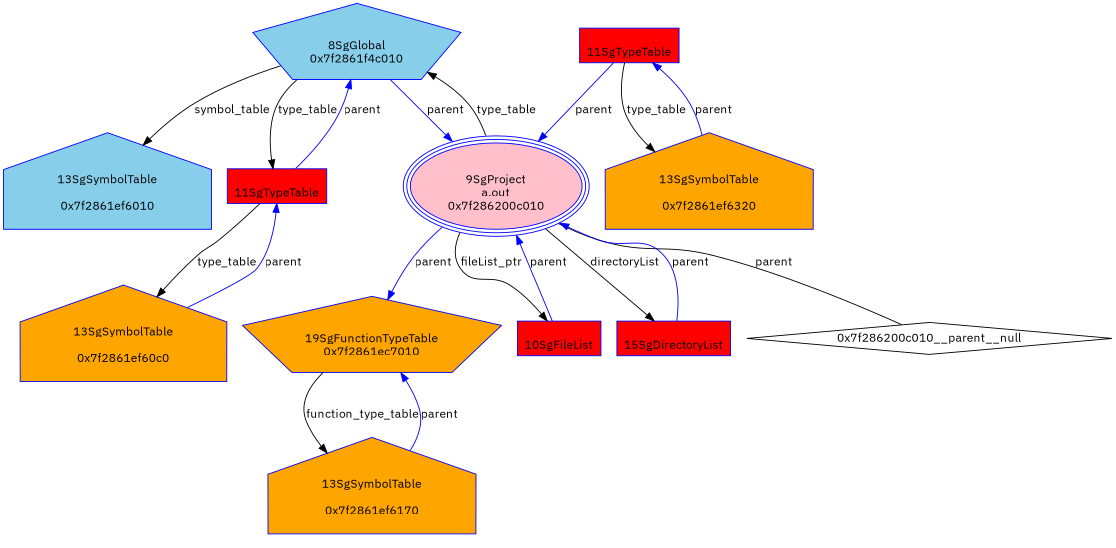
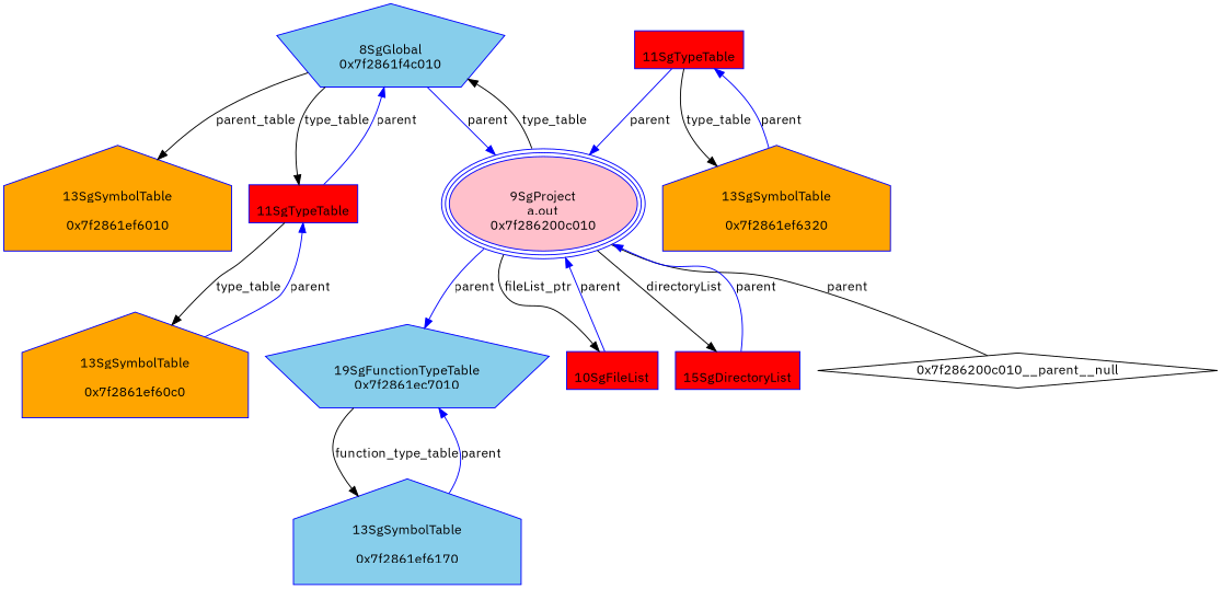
  digraph {
    fontname="IBM Plex Sans"
    node [color=blue fillcolor=orange fontcolor=black fontname="IBM Plex Sans" peripheries=1 regular=0 shape=polygon sides=5 style=filled]
    edge [dir=forward fontname="IBM Plex Sans"]
-   n1 [fillcolor=skyblue label="\n13SgSymbolTable\n  \n  0x7f2861ef6010  " shape=house]
+   n1 [label="\n13SgSymbolTable\n  \n  0x7f2861ef6010  " shape=house]
    n2 [fillcolor=skyblue label="\n8SgGlobal\n  0x7f2861f4c010  "]
    n3 [fillcolor=red label="\n11SgTypeTable" sides=4]
    n4 [fillcolor=pink label="\n9SgProject\n  a.out  \n  0x7f286200c010  " peripheries=3 shape=ellipse]
    n5 [label="\n13SgSymbolTable\n  \n  0x7f2861ef60c0  " shape=house]
-   n6 [label="\n19SgFunctionTypeTable\n  0x7f2861ec7010  "]
+   n6 [fillcolor=skyblue label="\n19SgFunctionTypeTable\n  0x7f2861ec7010  "]
    n7 [fillcolor=red label="\n10SgFileList" sides=4]
    n8 [fillcolor=red label="\n15SgDirectoryList" sides=4]
    "0x7f286200c010__parent__null" [shape=diamond color="" fillcolor="" fontcolor="" peripheries="" regular="" sides="" style=""]
-   n10 [label="\n13SgSymbolTable\n  \n  0x7f2861ef6170  " shape=house]
+   n10 [fillcolor=skyblue label="\n13SgSymbolTable\n  \n  0x7f2861ef6170  " shape=house]
    n11 [label="\n13SgSymbolTable\n  \n  0x7f2861ef6320  " shape=house]
    n12 [fillcolor=red label="\n11SgTypeTable" sides=4]
-   n2 -> n1 [label=symbol_table]
+   n2 -> n1 [label=parent_table]
    n2 -> n3 [label=type_table]
    n2 -> n4 [color=blue label=parent]
    n3 -> n2 [color=blue label=parent]
    n3 -> n5 [label=type_table]
    n4 -> n2 [label=type_table]
    n4 -> n6 [color=blue label=parent]
    n4 -> n7 [label=fileList_ptr]
    n4 -> n8 [label=directoryList]
    n4 -> "0x7f286200c010__parent__null" [dir=none label=parent]
    n5 -> n3 [color=blue label=parent]
    n6 -> n10 [label=function_type_table]
    n7 -> n4 [color=blue label=parent]
    n8 -> n4 [color=blue label=parent]
    n10 -> n6 [color=blue label=parent]
    n11 -> n12 [color=blue label=parent]
    n12 -> n4 [color=blue label=parent]
    n12 -> n11 [label=type_table]
  }
